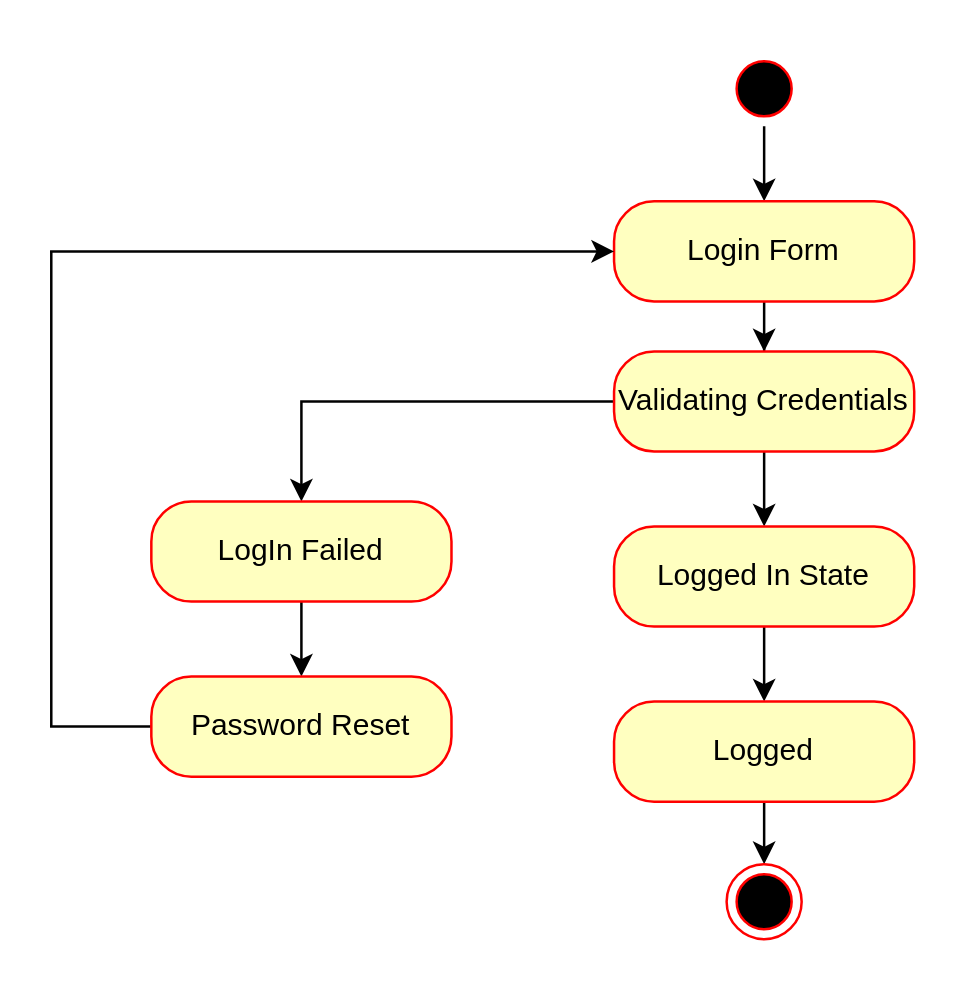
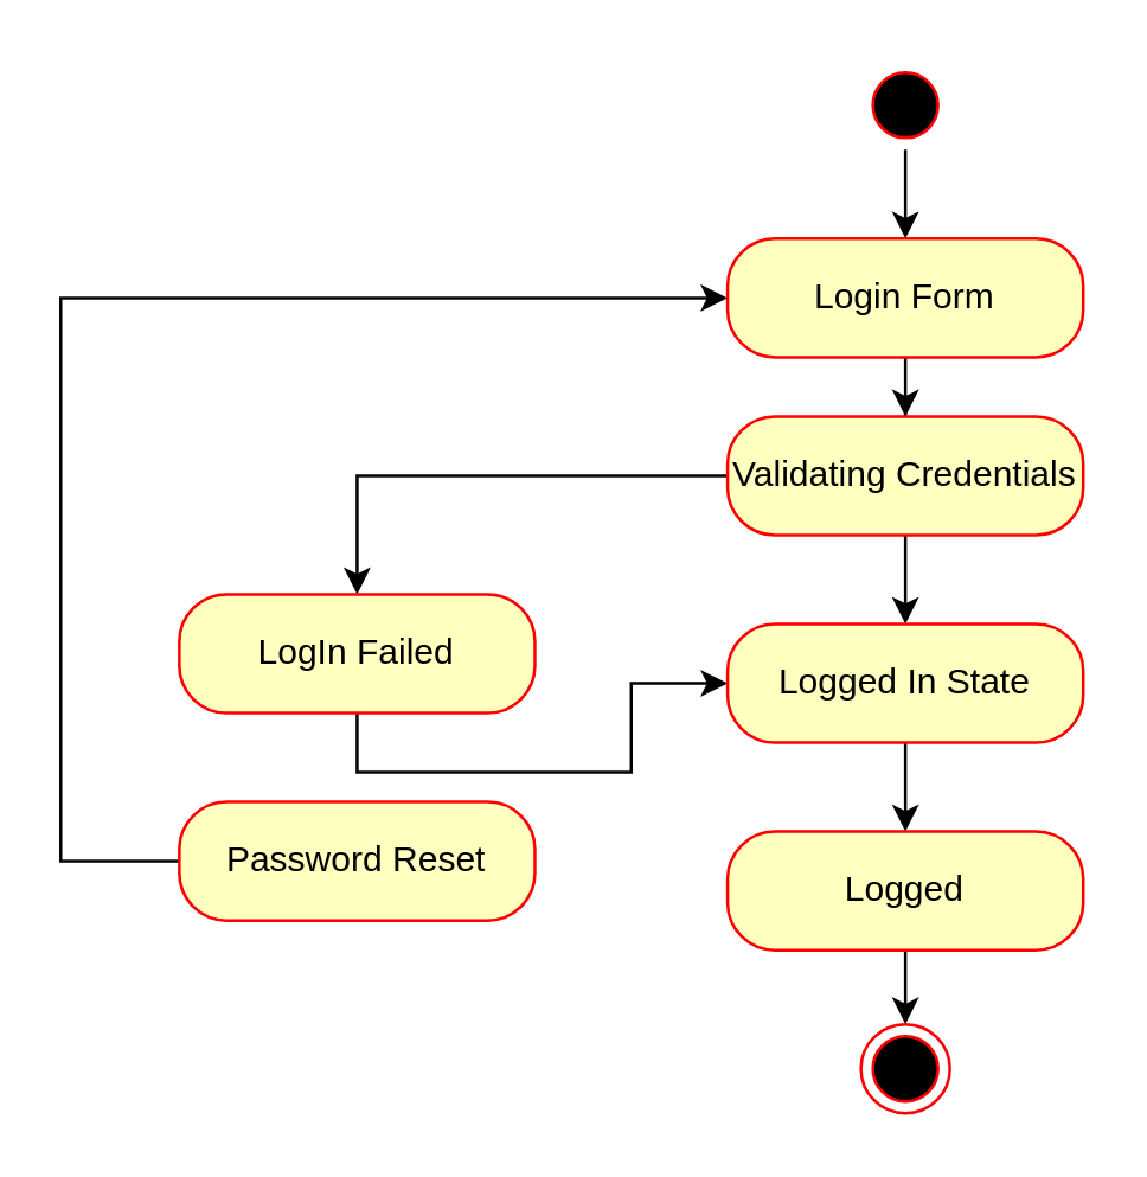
  <mxCell id="0" />
  <mxCell id="1" parent="0" />
  <mxCell id="2" style="edgeStyle=orthogonalEdgeStyle;rounded=0;orthogonalLoop=1;jettySize=auto;html=1;exitX=0.5;exitY=1;exitDx=0;exitDy=0;" edge="1" parent="1" source="3" target="5"><mxGeometry relative="1" as="geometry"><mxPoint x="305" y="80" as="targetPoint" /></mxGeometry></mxCell>
  <mxCell id="3" value="" style="ellipse;html=1;shape=startState;fillColor=#000000;strokeColor=#ff0000;" vertex="1" parent="1"><mxGeometry x="290" y="20" width="30" height="30" as="geometry" /></mxCell>
  <mxCell id="4" style="edgeStyle=orthogonalEdgeStyle;rounded=0;orthogonalLoop=1;jettySize=auto;html=1;exitX=0.5;exitY=1;exitDx=0;exitDy=0;" edge="1" parent="1" source="5" target="8"><mxGeometry relative="1" as="geometry"><mxPoint x="305" y="160" as="targetPoint" /></mxGeometry></mxCell>
  <mxCell id="5" value="Login Form" style="rounded=1;whiteSpace=wrap;html=1;arcSize=40;fontColor=#000000;fillColor=#ffffc0;strokeColor=#ff0000;" vertex="1" parent="1"><mxGeometry x="245" y="80" width="120" height="40" as="geometry" /></mxCell>
  <mxCell id="6" style="edgeStyle=orthogonalEdgeStyle;rounded=0;orthogonalLoop=1;jettySize=auto;html=1;exitX=0;exitY=0.5;exitDx=0;exitDy=0;" edge="1" parent="1" source="8" target="10"><mxGeometry relative="1" as="geometry"><mxPoint x="170" y="190" as="targetPoint" /></mxGeometry></mxCell>
  <mxCell id="7" style="edgeStyle=orthogonalEdgeStyle;rounded=0;orthogonalLoop=1;jettySize=auto;html=1;exitX=0.5;exitY=1;exitDx=0;exitDy=0;" edge="1" parent="1" source="8" target="12"><mxGeometry relative="1" as="geometry"><mxPoint x="305" y="220" as="targetPoint" /></mxGeometry></mxCell>
  <mxCell id="8" value="Validating Credentials" style="rounded=1;whiteSpace=wrap;html=1;arcSize=40;fontColor=#000000;fillColor=#ffffc0;strokeColor=#ff0000;" vertex="1" parent="1"><mxGeometry x="245" y="140" width="120" height="40" as="geometry" /></mxCell>
- <mxCell id="9" style="edgeStyle=orthogonalEdgeStyle;rounded=0;orthogonalLoop=1;jettySize=auto;html=1;exitX=0.5;exitY=1;exitDx=0;exitDy=0;" edge="1" parent="1" source="10" target="17"><mxGeometry relative="1" as="geometry"><mxPoint x="120" y="260" as="targetPoint" /></mxGeometry></mxCell>
+ <mxCell id="9" style="edgeStyle=orthogonalEdgeStyle;rounded=0;orthogonalLoop=1;jettySize=auto;html=1;exitX=0.5;exitY=1;exitDx=0;exitDy=0;" edge="1" parent="1" source="10" target="12"><mxGeometry relative="1" as="geometry"><mxPoint x="120" y="260" as="targetPoint" /></mxGeometry></mxCell>
  <mxCell id="10" value="LogIn Failed" style="rounded=1;whiteSpace=wrap;html=1;arcSize=40;fontColor=#000000;fillColor=#ffffc0;strokeColor=#ff0000;" vertex="1" parent="1"><mxGeometry x="60" y="200" width="120" height="40" as="geometry" /></mxCell>
  <mxCell id="11" style="edgeStyle=orthogonalEdgeStyle;rounded=0;orthogonalLoop=1;jettySize=auto;html=1;exitX=0.5;exitY=1;exitDx=0;exitDy=0;" edge="1" parent="1" source="12" target="14"><mxGeometry relative="1" as="geometry"><mxPoint x="305" y="280" as="targetPoint" /></mxGeometry></mxCell>
  <mxCell id="12" value="Logged In State" style="rounded=1;whiteSpace=wrap;html=1;arcSize=40;fontColor=#000000;fillColor=#ffffc0;strokeColor=#ff0000;" vertex="1" parent="1"><mxGeometry x="245" y="210" width="120" height="40" as="geometry" /></mxCell>
  <mxCell id="13" style="edgeStyle=orthogonalEdgeStyle;rounded=0;orthogonalLoop=1;jettySize=auto;html=1;exitX=0.5;exitY=1;exitDx=0;exitDy=0;" edge="1" parent="1" source="14" target="15"><mxGeometry relative="1" as="geometry"><mxPoint x="305" y="360" as="targetPoint" /></mxGeometry></mxCell>
  <mxCell id="14" value="Logged" style="rounded=1;whiteSpace=wrap;html=1;arcSize=40;fontColor=#000000;fillColor=#ffffc0;strokeColor=#ff0000;" vertex="1" parent="1"><mxGeometry x="245" y="280" width="120" height="40" as="geometry" /></mxCell>
  <mxCell id="15" value="" style="ellipse;html=1;shape=endState;fillColor=#000000;strokeColor=#ff0000;" vertex="1" parent="1"><mxGeometry x="290" y="345" width="30" height="30" as="geometry" /></mxCell>
  <mxCell id="16" style="edgeStyle=orthogonalEdgeStyle;rounded=0;orthogonalLoop=1;jettySize=auto;html=1;exitX=0;exitY=0.5;exitDx=0;exitDy=0;entryX=0;entryY=0.5;entryDx=0;entryDy=0;" edge="1" parent="1" source="17" target="5"><mxGeometry relative="1" as="geometry"><Array as="points"><mxPoint x="20" y="290" /><mxPoint x="20" y="100" /></Array></mxGeometry></mxCell>
  <mxCell id="17" value="Password Reset" style="rounded=1;whiteSpace=wrap;html=1;arcSize=40;fontColor=#000000;fillColor=#ffffc0;strokeColor=#ff0000;" vertex="1" parent="1"><mxGeometry x="60" y="270" width="120" height="40" as="geometry" /></mxCell>
